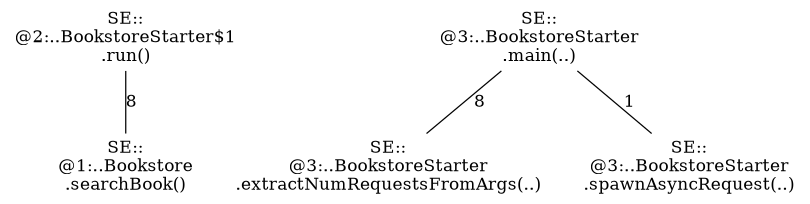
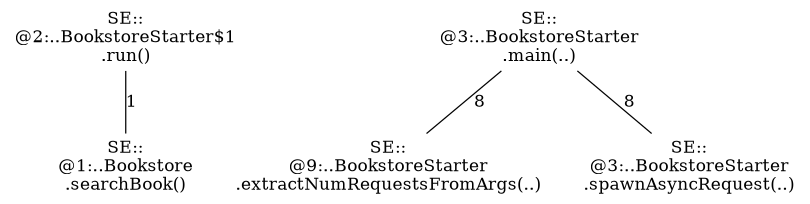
  digraph {
    node [shape=none]
    edge [arrowhead=none style=solid]
    n1 [label="SE::\n@2:..BookstoreStarter$1\n.run()"]
    n2 [label="SE::\n@1:..Bookstore\n.searchBook()"]
    n3 [label="SE::\n@3:..BookstoreStarter\n.main(..)"]
-   n4 [label="SE::\n@3:..BookstoreStarter\n.extractNumRequestsFromArgs(..)"]
+   n4 [label="SE::\n@9:..BookstoreStarter\n.extractNumRequestsFromArgs(..)"]
    n5 [label="SE::\n@3:..BookstoreStarter\n.spawnAsyncRequest(..)"]
-   n1 -> n2 [label=8]
+   n1 -> n2 [label=1]
    n3 -> n4 [label=8]
-   n3 -> n5 [label=1]
+   n3 -> n5 [label=8]
  }
